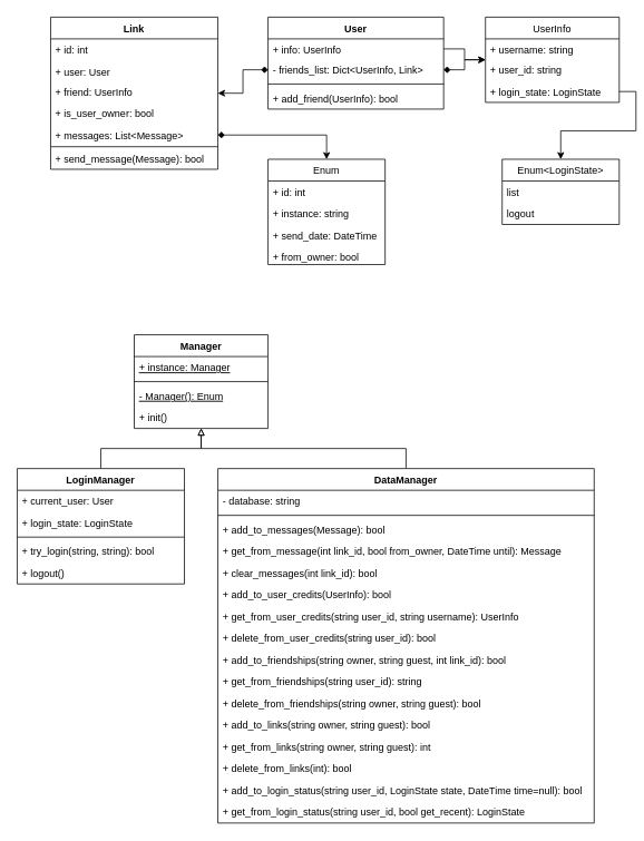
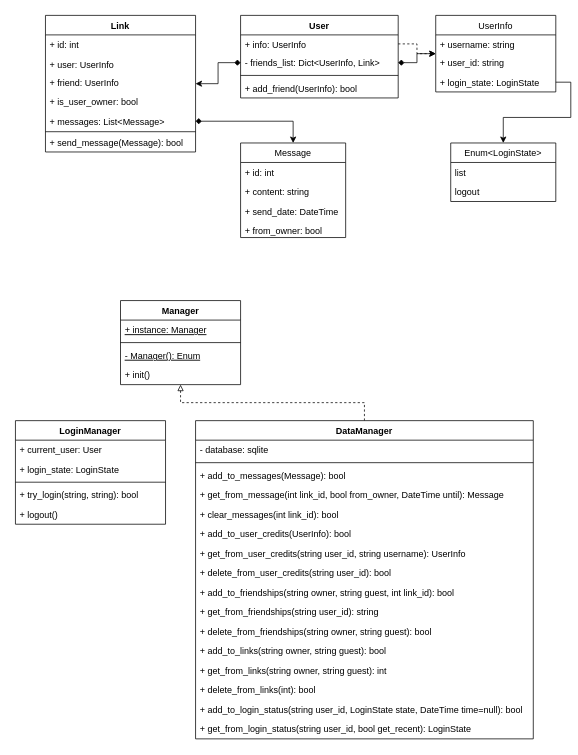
  <mxCell id="0" />
  <mxCell id="1" parent="0" />
  <mxCell id="2" value="UserInfo" style="swimlane;fontStyle=0;align=center;verticalAlign=top;childLayout=stackLayout;horizontal=1;startSize=26;horizontalStack=0;resizeParent=1;resizeParentMax=0;resizeLast=0;collapsible=1;marginBottom=0;" vertex="1" parent="1"><mxGeometry x="580" y="20" width="160" height="102" as="geometry" /></mxCell>
  <mxCell id="3" value="+ username: string&#10;" style="text;strokeColor=none;fillColor=none;align=left;verticalAlign=top;spacingLeft=4;spacingRight=4;overflow=hidden;rotatable=0;points=[[0,0.5],[1,0.5]];portConstraint=eastwest;" vertex="1" parent="2"><mxGeometry y="26" width="160" height="24" as="geometry" /></mxCell>
  <mxCell id="4" value="+ user_id: string" style="text;strokeColor=none;fillColor=none;align=left;verticalAlign=top;spacingLeft=4;spacingRight=4;overflow=hidden;rotatable=0;points=[[0,0.5],[1,0.5]];portConstraint=eastwest;" vertex="1" parent="2"><mxGeometry y="50" width="160" height="26" as="geometry" /></mxCell>
  <mxCell id="5" value="+ login_state: LoginState" style="text;strokeColor=none;fillColor=none;align=left;verticalAlign=top;spacingLeft=4;spacingRight=4;overflow=hidden;rotatable=0;points=[[0,0.5],[1,0.5]];portConstraint=eastwest;" vertex="1" parent="2"><mxGeometry y="76" width="160" height="26" as="geometry" /></mxCell>
  <mxCell id="6" value="Link" style="swimlane;fontStyle=1;align=center;verticalAlign=top;childLayout=stackLayout;horizontal=1;startSize=26;horizontalStack=0;resizeParent=1;resizeParentMax=0;resizeLast=0;collapsible=1;marginBottom=0;" vertex="1" parent="1"><mxGeometry x="60" y="20" width="200" height="182" as="geometry" /></mxCell>
  <mxCell id="7" value="+ id: int" style="text;strokeColor=none;fillColor=none;align=left;verticalAlign=top;spacingLeft=4;spacingRight=4;overflow=hidden;rotatable=0;points=[[0,0.5],[1,0.5]];portConstraint=eastwest;" vertex="1" parent="6"><mxGeometry y="26" width="200" height="26" as="geometry" /></mxCell>
- <mxCell id="8" value="+ user: User&#10;" style="text;strokeColor=none;fillColor=none;align=left;verticalAlign=top;spacingLeft=4;spacingRight=4;overflow=hidden;rotatable=0;points=[[0,0.5],[1,0.5]];portConstraint=eastwest;" vertex="1" parent="6"><mxGeometry y="52" width="200" height="24" as="geometry" /></mxCell>
+ <mxCell id="8" value="+ user: UserInfo&#10;" style="text;strokeColor=none;fillColor=none;align=left;verticalAlign=top;spacingLeft=4;spacingRight=4;overflow=hidden;rotatable=0;points=[[0,0.5],[1,0.5]];portConstraint=eastwest;" vertex="1" parent="6"><mxGeometry y="52" width="200" height="24" as="geometry" /></mxCell>
  <mxCell id="9" value="+ friend: UserInfo" style="text;strokeColor=none;fillColor=none;align=left;verticalAlign=top;spacingLeft=4;spacingRight=4;overflow=hidden;rotatable=0;points=[[0,0.5],[1,0.5]];portConstraint=eastwest;" vertex="1" parent="6"><mxGeometry y="76" width="200" height="26" as="geometry" /></mxCell>
  <mxCell id="10" value="+ is_user_owner: bool" style="text;strokeColor=none;fillColor=none;align=left;verticalAlign=top;spacingLeft=4;spacingRight=4;overflow=hidden;rotatable=0;points=[[0,0.5],[1,0.5]];portConstraint=eastwest;" vertex="1" parent="6"><mxGeometry y="102" width="200" height="26" as="geometry" /></mxCell>
  <mxCell id="11" value="+ messages: List&lt;Message&gt;" style="text;strokeColor=none;fillColor=none;align=left;verticalAlign=top;spacingLeft=4;spacingRight=4;overflow=hidden;rotatable=0;points=[[0,0.5],[1,0.5]];portConstraint=eastwest;" vertex="1" parent="6"><mxGeometry y="128" width="200" height="26" as="geometry" /></mxCell>
  <mxCell id="12" value="" style="line;strokeWidth=1;fillColor=none;align=left;verticalAlign=middle;spacingTop=-1;spacingLeft=3;spacingRight=3;rotatable=0;labelPosition=right;points=[];portConstraint=eastwest;strokeColor=inherit;" vertex="1" parent="6"><mxGeometry y="154" width="200" height="2" as="geometry" /></mxCell>
  <mxCell id="13" value="+ send_message(Message): bool" style="text;strokeColor=none;fillColor=none;align=left;verticalAlign=top;spacingLeft=4;spacingRight=4;overflow=hidden;rotatable=0;points=[[0,0.5],[1,0.5]];portConstraint=eastwest;" vertex="1" parent="6"><mxGeometry y="156" width="200" height="26" as="geometry" /></mxCell>
  <mxCell id="14" value="User" style="swimlane;fontStyle=1;align=center;verticalAlign=top;childLayout=stackLayout;horizontal=1;startSize=26;horizontalStack=0;resizeParent=1;resizeParentMax=0;resizeLast=0;collapsible=1;marginBottom=0;" vertex="1" parent="1"><mxGeometry x="320" y="20" width="210" height="110" as="geometry" /></mxCell>
  <mxCell id="15" value="+ info: UserInfo" style="text;strokeColor=none;fillColor=none;align=left;verticalAlign=top;spacingLeft=4;spacingRight=4;overflow=hidden;rotatable=0;points=[[0,0.5],[1,0.5]];portConstraint=eastwest;" vertex="1" parent="14"><mxGeometry y="26" width="210" height="24" as="geometry" /></mxCell>
  <mxCell id="16" value="- friends_list: Dict&lt;UserInfo, Link&gt;" style="text;strokeColor=none;fillColor=none;align=left;verticalAlign=top;spacingLeft=4;spacingRight=4;overflow=hidden;rotatable=0;points=[[0,0.5],[1,0.5]];portConstraint=eastwest;" vertex="1" parent="14"><mxGeometry y="50" width="210" height="26" as="geometry" /></mxCell>
  <mxCell id="17" value="" style="line;strokeWidth=1;fillColor=none;align=left;verticalAlign=middle;spacingTop=-1;spacingLeft=3;spacingRight=3;rotatable=0;labelPosition=right;points=[];portConstraint=eastwest;strokeColor=inherit;" vertex="1" parent="14"><mxGeometry y="76" width="210" height="8" as="geometry" /></mxCell>
  <mxCell id="18" value="+ add_friend(UserInfo): bool" style="text;strokeColor=none;fillColor=none;align=left;verticalAlign=top;spacingLeft=4;spacingRight=4;overflow=hidden;rotatable=0;points=[[0,0.5],[1,0.5]];portConstraint=eastwest;" vertex="1" parent="14"><mxGeometry y="84" width="210" height="26" as="geometry" /></mxCell>
- <mxCell id="19" value="Enum" style="swimlane;fontStyle=0;childLayout=stackLayout;horizontal=1;startSize=26;fillColor=none;horizontalStack=0;resizeParent=1;resizeParentMax=0;resizeLast=0;collapsible=1;marginBottom=0;" vertex="1" parent="1"><mxGeometry x="320" y="190" width="140" height="126" as="geometry" /></mxCell>
+ <mxCell id="19" value="Message" style="swimlane;fontStyle=0;childLayout=stackLayout;horizontal=1;startSize=26;fillColor=none;horizontalStack=0;resizeParent=1;resizeParentMax=0;resizeLast=0;collapsible=1;marginBottom=0;" vertex="1" parent="1"><mxGeometry x="320" y="190" width="140" height="126" as="geometry" /></mxCell>
  <mxCell id="20" value="+ id: int" style="text;strokeColor=none;fillColor=none;align=left;verticalAlign=top;spacingLeft=4;spacingRight=4;overflow=hidden;rotatable=0;points=[[0,0.5],[1,0.5]];portConstraint=eastwest;" vertex="1" parent="19"><mxGeometry y="26" width="140" height="26" as="geometry" /></mxCell>
- <mxCell id="21" value="+ instance: string" style="text;strokeColor=none;fillColor=none;align=left;verticalAlign=top;spacingLeft=4;spacingRight=4;overflow=hidden;rotatable=0;points=[[0,0.5],[1,0.5]];portConstraint=eastwest;" vertex="1" parent="19"><mxGeometry y="52" width="140" height="26" as="geometry" /></mxCell>
+ <mxCell id="21" value="+ content: string" style="text;strokeColor=none;fillColor=none;align=left;verticalAlign=top;spacingLeft=4;spacingRight=4;overflow=hidden;rotatable=0;points=[[0,0.5],[1,0.5]];portConstraint=eastwest;" vertex="1" parent="19"><mxGeometry y="52" width="140" height="26" as="geometry" /></mxCell>
  <mxCell id="22" value="+ send_date: DateTime    &#10;" style="text;strokeColor=none;fillColor=none;align=left;verticalAlign=top;spacingLeft=4;spacingRight=4;overflow=hidden;rotatable=0;points=[[0,0.5],[1,0.5]];portConstraint=eastwest;" vertex="1" parent="19"><mxGeometry y="78" width="140" height="26" as="geometry" /></mxCell>
  <mxCell id="23" value="+ from_owner: bool" style="text;strokeColor=none;fillColor=none;align=left;verticalAlign=top;spacingLeft=4;spacingRight=4;overflow=hidden;rotatable=0;points=[[0,0.5],[1,0.5]];portConstraint=eastwest;" vertex="1" parent="19"><mxGeometry y="104" width="140" height="22" as="geometry" /></mxCell>
  <mxCell id="24" style="edgeStyle=orthogonalEdgeStyle;rounded=0;orthogonalLoop=1;jettySize=auto;html=1;startArrow=diamond;startFill=1;" edge="1" parent="1" source="16" target="2"><mxGeometry relative="1" as="geometry" /></mxCell>
  <mxCell id="25" style="edgeStyle=orthogonalEdgeStyle;rounded=0;orthogonalLoop=1;jettySize=auto;html=1;startArrow=diamond;startFill=1;" edge="1" parent="1" source="16" target="6"><mxGeometry relative="1" as="geometry" /></mxCell>
  <mxCell id="26" style="edgeStyle=orthogonalEdgeStyle;rounded=0;orthogonalLoop=1;jettySize=auto;html=1;startArrow=diamond;startFill=1;" edge="1" parent="1" source="11" target="19"><mxGeometry relative="1" as="geometry" /></mxCell>
- <mxCell id="27" style="edgeStyle=orthogonalEdgeStyle;rounded=0;orthogonalLoop=1;jettySize=auto;html=1;startArrow=none;startFill=0;" edge="1" parent="1" source="15" target="2"><mxGeometry relative="1" as="geometry" /></mxCell>
+ <mxCell id="27" style="edgeStyle=orthogonalEdgeStyle;rounded=0;orthogonalLoop=1;jettySize=auto;html=1;startArrow=none;startFill=0;dashed=1;" edge="1" parent="1" source="15" target="2"><mxGeometry relative="1" as="geometry" /></mxCell>
  <mxCell id="28" value="Manager" style="swimlane;fontStyle=1;align=center;verticalAlign=top;childLayout=stackLayout;horizontal=1;startSize=26;horizontalStack=0;resizeParent=1;resizeParentMax=0;resizeLast=0;collapsible=1;marginBottom=0;" vertex="1" parent="1"><mxGeometry x="160" y="400" width="160" height="112" as="geometry" /></mxCell>
  <mxCell id="29" value="+ instance: Manager" style="text;strokeColor=none;fillColor=none;align=left;verticalAlign=top;spacingLeft=4;spacingRight=4;overflow=hidden;rotatable=0;points=[[0,0.5],[1,0.5]];portConstraint=eastwest;fontStyle=4" vertex="1" parent="28"><mxGeometry y="26" width="160" height="26" as="geometry" /></mxCell>
  <mxCell id="30" value="" style="line;strokeWidth=1;fillColor=none;align=left;verticalAlign=middle;spacingTop=-1;spacingLeft=3;spacingRight=3;rotatable=0;labelPosition=right;points=[];portConstraint=eastwest;strokeColor=inherit;" vertex="1" parent="28"><mxGeometry y="52" width="160" height="8" as="geometry" /></mxCell>
  <mxCell id="31" value="- Manager(): Enum" style="text;strokeColor=none;fillColor=none;align=left;verticalAlign=top;spacingLeft=4;spacingRight=4;overflow=hidden;rotatable=0;points=[[0,0.5],[1,0.5]];portConstraint=eastwest;fontStyle=4" vertex="1" parent="28"><mxGeometry y="60" width="160" height="26" as="geometry" /></mxCell>
  <mxCell id="32" value="+ init()" style="text;strokeColor=none;fillColor=none;align=left;verticalAlign=top;spacingLeft=4;spacingRight=4;overflow=hidden;rotatable=0;points=[[0,0.5],[1,0.5]];portConstraint=eastwest;" vertex="1" parent="28"><mxGeometry y="86" width="160" height="26" as="geometry" /></mxCell>
- <mxCell id="33" style="edgeStyle=orthogonalEdgeStyle;rounded=0;orthogonalLoop=1;jettySize=auto;html=1;startArrow=none;startFill=0;endArrow=block;endFill=0;" edge="1" parent="1" source="34" target="28"><mxGeometry relative="1" as="geometry" /></mxCell>
  <mxCell id="34" value="LoginManager" style="swimlane;fontStyle=1;align=center;verticalAlign=top;childLayout=stackLayout;horizontal=1;startSize=26;horizontalStack=0;resizeParent=1;resizeParentMax=0;resizeLast=0;collapsible=1;marginBottom=0;" vertex="1" parent="1"><mxGeometry x="20" y="560" width="200" height="138" as="geometry" /></mxCell>
  <mxCell id="35" value="+ current_user: User" style="text;strokeColor=none;fillColor=none;align=left;verticalAlign=top;spacingLeft=4;spacingRight=4;overflow=hidden;rotatable=0;points=[[0,0.5],[1,0.5]];portConstraint=eastwest;" vertex="1" parent="34"><mxGeometry y="26" width="200" height="26" as="geometry" /></mxCell>
  <mxCell id="36" value="+ login_state: LoginState" style="text;strokeColor=none;fillColor=none;align=left;verticalAlign=top;spacingLeft=4;spacingRight=4;overflow=hidden;rotatable=0;points=[[0,0.5],[1,0.5]];portConstraint=eastwest;" vertex="1" parent="34"><mxGeometry y="52" width="200" height="26" as="geometry" /></mxCell>
  <mxCell id="37" value="" style="line;strokeWidth=1;fillColor=none;align=left;verticalAlign=middle;spacingTop=-1;spacingLeft=3;spacingRight=3;rotatable=0;labelPosition=right;points=[];portConstraint=eastwest;strokeColor=inherit;" vertex="1" parent="34"><mxGeometry y="78" width="200" height="8" as="geometry" /></mxCell>
  <mxCell id="38" value="+ try_login(string, string): bool" style="text;strokeColor=none;fillColor=none;align=left;verticalAlign=top;spacingLeft=4;spacingRight=4;overflow=hidden;rotatable=0;points=[[0,0.5],[1,0.5]];portConstraint=eastwest;" vertex="1" parent="34"><mxGeometry y="86" width="200" height="26" as="geometry" /></mxCell>
  <mxCell id="39" value="+ logout()" style="text;strokeColor=none;fillColor=none;align=left;verticalAlign=top;spacingLeft=4;spacingRight=4;overflow=hidden;rotatable=0;points=[[0,0.5],[1,0.5]];portConstraint=eastwest;" vertex="1" parent="34"><mxGeometry y="112" width="200" height="26" as="geometry" /></mxCell>
- <mxCell id="40" style="edgeStyle=orthogonalEdgeStyle;rounded=0;orthogonalLoop=1;jettySize=auto;html=1;startArrow=none;startFill=0;endArrow=block;endFill=0;" edge="1" parent="1" source="41" target="28"><mxGeometry relative="1" as="geometry" /></mxCell>
+ <mxCell id="40" style="edgeStyle=orthogonalEdgeStyle;rounded=0;orthogonalLoop=1;jettySize=auto;html=1;startArrow=none;startFill=0;endArrow=block;endFill=0;dashed=1;" edge="1" parent="1" source="41" target="28"><mxGeometry relative="1" as="geometry" /></mxCell>
  <mxCell id="41" value="DataManager" style="swimlane;fontStyle=1;align=center;verticalAlign=top;childLayout=stackLayout;horizontal=1;startSize=26;horizontalStack=0;resizeParent=1;resizeParentMax=0;resizeLast=0;collapsible=1;marginBottom=0;" vertex="1" parent="1"><mxGeometry x="260" y="560" width="450" height="424" as="geometry" /></mxCell>
- <mxCell id="42" value="- database: string" style="text;strokeColor=none;fillColor=none;align=left;verticalAlign=top;spacingLeft=4;spacingRight=4;overflow=hidden;rotatable=0;points=[[0,0.5],[1,0.5]];portConstraint=eastwest;" vertex="1" parent="41"><mxGeometry y="26" width="450" height="26" as="geometry" /></mxCell>
+ <mxCell id="42" value="- database: sqlite" style="text;strokeColor=none;fillColor=none;align=left;verticalAlign=top;spacingLeft=4;spacingRight=4;overflow=hidden;rotatable=0;points=[[0,0.5],[1,0.5]];portConstraint=eastwest;" vertex="1" parent="41"><mxGeometry y="26" width="450" height="26" as="geometry" /></mxCell>
  <mxCell id="43" value="" style="line;strokeWidth=1;fillColor=none;align=left;verticalAlign=middle;spacingTop=-1;spacingLeft=3;spacingRight=3;rotatable=0;labelPosition=right;points=[];portConstraint=eastwest;strokeColor=inherit;" vertex="1" parent="41"><mxGeometry y="52" width="450" height="8" as="geometry" /></mxCell>
  <mxCell id="44" value="+ add_to_messages(Message): bool" style="text;strokeColor=none;fillColor=none;align=left;verticalAlign=top;spacingLeft=4;spacingRight=4;overflow=hidden;rotatable=0;points=[[0,0.5],[1,0.5]];portConstraint=eastwest;" vertex="1" parent="41"><mxGeometry y="60" width="450" height="26" as="geometry" /></mxCell>
  <mxCell id="45" value="+ get_from_message(int link_id, bool from_owner, DateTime until): Message " style="text;strokeColor=none;fillColor=none;align=left;verticalAlign=top;spacingLeft=4;spacingRight=4;overflow=hidden;rotatable=0;points=[[0,0.5],[1,0.5]];portConstraint=eastwest;" vertex="1" parent="41"><mxGeometry y="86" width="450" height="26" as="geometry" /></mxCell>
  <mxCell id="46" value="+ clear_messages(int link_id): bool" style="text;strokeColor=none;fillColor=none;align=left;verticalAlign=top;spacingLeft=4;spacingRight=4;overflow=hidden;rotatable=0;points=[[0,0.5],[1,0.5]];portConstraint=eastwest;" vertex="1" parent="41"><mxGeometry y="112" width="450" height="26" as="geometry" /></mxCell>
  <mxCell id="47" value="+ add_to_user_credits(UserInfo): bool" style="text;strokeColor=none;fillColor=none;align=left;verticalAlign=top;spacingLeft=4;spacingRight=4;overflow=hidden;rotatable=0;points=[[0,0.5],[1,0.5]];portConstraint=eastwest;" vertex="1" parent="41"><mxGeometry y="138" width="450" height="26" as="geometry" /></mxCell>
  <mxCell id="48" value="+ get_from_user_credits(string user_id, string username): UserInfo" style="text;strokeColor=none;fillColor=none;align=left;verticalAlign=top;spacingLeft=4;spacingRight=4;overflow=hidden;rotatable=0;points=[[0,0.5],[1,0.5]];portConstraint=eastwest;" vertex="1" parent="41"><mxGeometry y="164" width="450" height="26" as="geometry" /></mxCell>
  <mxCell id="49" value="+ delete_from_user_credits(string user_id): bool" style="text;strokeColor=none;fillColor=none;align=left;verticalAlign=top;spacingLeft=4;spacingRight=4;overflow=hidden;rotatable=0;points=[[0,0.5],[1,0.5]];portConstraint=eastwest;" vertex="1" parent="41"><mxGeometry y="190" width="450" height="26" as="geometry" /></mxCell>
  <mxCell id="50" value="+ add_to_friendships(string owner, string guest, int link_id): bool" style="text;strokeColor=none;fillColor=none;align=left;verticalAlign=top;spacingLeft=4;spacingRight=4;overflow=hidden;rotatable=0;points=[[0,0.5],[1,0.5]];portConstraint=eastwest;" vertex="1" parent="41"><mxGeometry y="216" width="450" height="26" as="geometry" /></mxCell>
  <mxCell id="51" value="+ get_from_friendships(string user_id): string" style="text;strokeColor=none;fillColor=none;align=left;verticalAlign=top;spacingLeft=4;spacingRight=4;overflow=hidden;rotatable=0;points=[[0,0.5],[1,0.5]];portConstraint=eastwest;" vertex="1" parent="41"><mxGeometry y="242" width="450" height="26" as="geometry" /></mxCell>
  <mxCell id="52" value="+ delete_from_friendships(string owner, string guest): bool" style="text;strokeColor=none;fillColor=none;align=left;verticalAlign=top;spacingLeft=4;spacingRight=4;overflow=hidden;rotatable=0;points=[[0,0.5],[1,0.5]];portConstraint=eastwest;" vertex="1" parent="41"><mxGeometry y="268" width="450" height="26" as="geometry" /></mxCell>
  <mxCell id="53" value="+ add_to_links(string owner, string guest): bool" style="text;strokeColor=none;fillColor=none;align=left;verticalAlign=top;spacingLeft=4;spacingRight=4;overflow=hidden;rotatable=0;points=[[0,0.5],[1,0.5]];portConstraint=eastwest;" vertex="1" parent="41"><mxGeometry y="294" width="450" height="26" as="geometry" /></mxCell>
  <mxCell id="54" value="+ get_from_links(string owner, string guest): int" style="text;strokeColor=none;fillColor=none;align=left;verticalAlign=top;spacingLeft=4;spacingRight=4;overflow=hidden;rotatable=0;points=[[0,0.5],[1,0.5]];portConstraint=eastwest;" vertex="1" parent="41"><mxGeometry y="320" width="450" height="26" as="geometry" /></mxCell>
  <mxCell id="55" value="+ delete_from_links(int): bool" style="text;strokeColor=none;fillColor=none;align=left;verticalAlign=top;spacingLeft=4;spacingRight=4;overflow=hidden;rotatable=0;points=[[0,0.5],[1,0.5]];portConstraint=eastwest;" vertex="1" parent="41"><mxGeometry y="346" width="450" height="26" as="geometry" /></mxCell>
  <mxCell id="56" value="+ add_to_login_status(string user_id, LoginState state, DateTime time=null): bool" style="text;strokeColor=none;fillColor=none;align=left;verticalAlign=top;spacingLeft=4;spacingRight=4;overflow=hidden;rotatable=0;points=[[0,0.5],[1,0.5]];portConstraint=eastwest;" vertex="1" parent="41"><mxGeometry y="372" width="450" height="26" as="geometry" /></mxCell>
  <mxCell id="57" value="+ get_from_login_status(string user_id, bool get_recent): LoginState" style="text;strokeColor=none;fillColor=none;align=left;verticalAlign=top;spacingLeft=4;spacingRight=4;overflow=hidden;rotatable=0;points=[[0,0.5],[1,0.5]];portConstraint=eastwest;" vertex="1" parent="41"><mxGeometry y="398" width="450" height="26" as="geometry" /></mxCell>
  <mxCell id="58" value="Enum&lt;LoginState&gt;" style="swimlane;fontStyle=0;childLayout=stackLayout;horizontal=1;startSize=26;fillColor=none;horizontalStack=0;resizeParent=1;resizeParentMax=0;resizeLast=0;collapsible=1;marginBottom=0;" vertex="1" parent="1"><mxGeometry x="600" y="190" width="140" height="78" as="geometry" /></mxCell>
  <mxCell id="59" value="list" style="text;strokeColor=none;fillColor=none;align=left;verticalAlign=top;spacingLeft=4;spacingRight=4;overflow=hidden;rotatable=0;points=[[0,0.5],[1,0.5]];portConstraint=eastwest;" vertex="1" parent="58"><mxGeometry y="26" width="140" height="26" as="geometry" /></mxCell>
  <mxCell id="60" value="logout" style="text;strokeColor=none;fillColor=none;align=left;verticalAlign=top;spacingLeft=4;spacingRight=4;overflow=hidden;rotatable=0;points=[[0,0.5],[1,0.5]];portConstraint=eastwest;" vertex="1" parent="58"><mxGeometry y="52" width="140" height="26" as="geometry" /></mxCell>
  <mxCell id="61" style="edgeStyle=orthogonalEdgeStyle;rounded=0;orthogonalLoop=1;jettySize=auto;html=1;startArrow=none;startFill=0;endArrow=classic;endFill=1;" edge="1" parent="1" source="5" target="58"><mxGeometry relative="1" as="geometry" /></mxCell>
